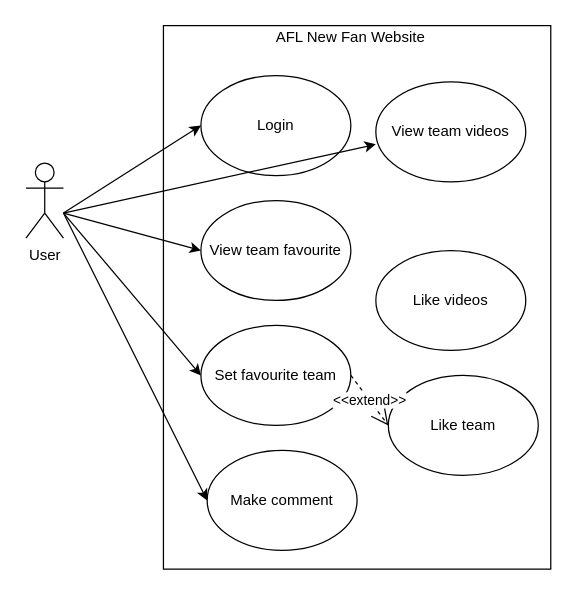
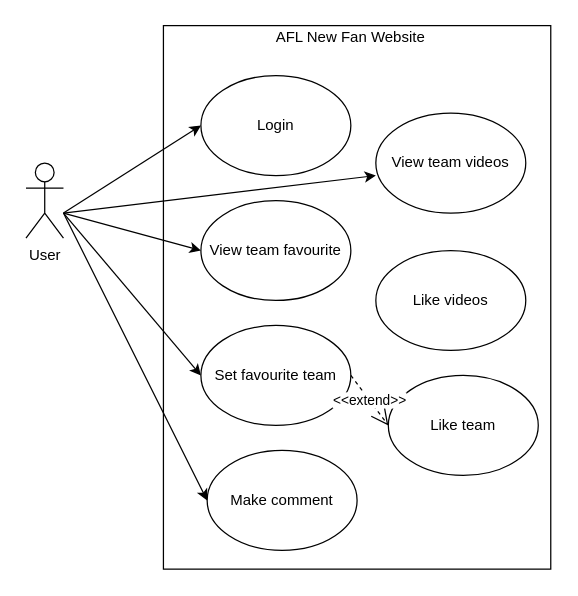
  <mxCell id="0" />
  <mxCell id="1" parent="0" />
  <mxCell id="2" value="User" style="shape=umlActor;verticalLabelPosition=bottom;labelBackgroundColor=#ffffff;verticalAlign=top;html=1;outlineConnect=0;" parent="1" vertex="1"><mxGeometry x="20" y="130" width="30" height="60" as="geometry" /></mxCell>
  <mxCell id="3" value="" style="rounded=0;whiteSpace=wrap;html=1;gradientColor=none;fillColor=none;" parent="1" vertex="1"><mxGeometry x="130" y="20" width="310" height="435" as="geometry" /></mxCell>
  <mxCell id="4" value="Login&lt;br&gt;" style="ellipse;whiteSpace=wrap;html=1;" parent="1" vertex="1"><mxGeometry x="160" y="60" width="120" height="80" as="geometry" /></mxCell>
  <mxCell id="5" value="" style="endArrow=classic;html=1;entryX=0;entryY=0.5;entryDx=0;entryDy=0;" parent="1" target="4" edge="1"><mxGeometry width="50" height="50" relative="1" as="geometry"><mxPoint x="50" y="170" as="sourcePoint" /><mxPoint x="130" y="130" as="targetPoint" /></mxGeometry></mxCell>
  <mxCell id="6" value="Like team&lt;br&gt;" style="ellipse;whiteSpace=wrap;html=1;" parent="1" vertex="1"><mxGeometry x="310" y="300" width="120" height="80" as="geometry" /></mxCell>
  <mxCell id="7" value="Set favourite team&lt;br&gt;" style="ellipse;whiteSpace=wrap;html=1;" parent="1" vertex="1"><mxGeometry x="160" y="260" width="120" height="80" as="geometry" /></mxCell>
  <mxCell id="8" value="View team favourite&lt;br&gt;" style="ellipse;whiteSpace=wrap;html=1;" parent="1" vertex="1"><mxGeometry x="160" y="160" width="120" height="80" as="geometry" /></mxCell>
  <mxCell id="9" value="AFL New Fan Website&lt;br&gt;" style="text;html=1;strokeColor=none;fillColor=none;align=center;verticalAlign=middle;whiteSpace=wrap;rounded=0;" parent="1" vertex="1"><mxGeometry x="180" y="20" width="200" height="20" as="geometry" /></mxCell>
  <mxCell id="10" value="Make comment" style="ellipse;whiteSpace=wrap;html=1;" parent="1" vertex="1"><mxGeometry x="165" y="360" width="120" height="80" as="geometry" /></mxCell>
  <mxCell id="11" value="&amp;lt;&amp;lt;extend&amp;gt;&amp;gt;" style="endArrow=open;endSize=12;dashed=1;html=1;entryX=0;entryY=0.5;entryDx=0;entryDy=0;" parent="1" target="6" edge="1"><mxGeometry width="160" relative="1" as="geometry"><mxPoint x="280" y="300" as="sourcePoint" /><mxPoint x="433" y="300" as="targetPoint" /></mxGeometry></mxCell>
  <mxCell id="12" value="" style="endArrow=classic;html=1;entryX=0;entryY=0.5;entryDx=0;entryDy=0;" parent="1" target="8" edge="1"><mxGeometry width="50" height="50" relative="1" as="geometry"><mxPoint x="50" y="170" as="sourcePoint" /><mxPoint x="170" y="110" as="targetPoint" /></mxGeometry></mxCell>
  <mxCell id="13" value="" style="endArrow=classic;html=1;entryX=0;entryY=0.5;entryDx=0;entryDy=0;" parent="1" target="7" edge="1"><mxGeometry width="50" height="50" relative="1" as="geometry"><mxPoint x="50" y="170" as="sourcePoint" /><mxPoint x="170" y="210" as="targetPoint" /></mxGeometry></mxCell>
  <mxCell id="14" value="" style="endArrow=classic;html=1;entryX=0;entryY=0.5;entryDx=0;entryDy=0;" parent="1" target="10" edge="1"><mxGeometry width="50" height="50" relative="1" as="geometry"><mxPoint x="50" y="170" as="sourcePoint" /><mxPoint x="170" y="325" as="targetPoint" /></mxGeometry></mxCell>
- <mxCell id="15" value="View team videos&lt;br&gt;" style="ellipse;whiteSpace=wrap;html=1;" vertex="1" parent="1"><mxGeometry x="300" y="65" width="120" height="80" as="geometry" /></mxCell>
+ <mxCell id="15" value="View team videos&lt;br&gt;" style="ellipse;whiteSpace=wrap;html=1;" vertex="1" parent="1"><mxGeometry x="300" y="90" width="120" height="80" as="geometry" /></mxCell>
  <mxCell id="16" value="" style="endArrow=classic;html=1;entryX=0;entryY=0.625;entryDx=0;entryDy=0;entryPerimeter=0;" edge="1" parent="1" target="15"><mxGeometry width="50" height="50" relative="1" as="geometry"><mxPoint x="50" y="170" as="sourcePoint" /><mxPoint x="170" y="110" as="targetPoint" /></mxGeometry></mxCell>
  <mxCell id="17" value="Like videos&lt;br&gt;" style="ellipse;whiteSpace=wrap;html=1;" vertex="1" parent="1"><mxGeometry x="300" y="200" width="120" height="80" as="geometry" /></mxCell>
